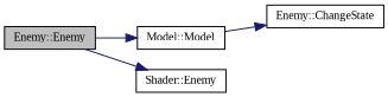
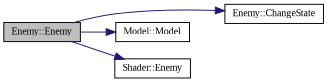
  digraph {
    fontname="Liberation Serif"
    rankdir=LR
    node [color=black fillcolor=white fontname="Liberation Serif" fontsize=10 shape=record style=filled]
    edge [color=midnightblue fontname="Liberation Serif" fontsize=10 labelfontname=Helvetica labelfontsize=10 style=solid]
    n1 [fillcolor=grey75 fontcolor=black height=0.2 label="Enemy::Enemy" width=0.4]
    n2 [height=0.2 label="Enemy::ChangeState" width=0.4]
    n3 [height=0.2 label="Model::Model" width=0.4]
    n4 [height=0.2 label="Shader::Enemy" width=0.4]
-   n3 -> n2
+   n1 -> n2
    n1 -> n3
    n1 -> n4
  }
